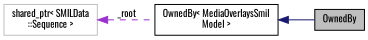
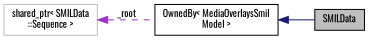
  digraph {
    fontname=Oswald
    rankdir=LR
    node [color=black fillcolor=white fontname=Oswald fontsize=10 shape=record style=filled]
    edge [dir=back fontname=Oswald fontsize=10 labelfontname=Helvetica labelfontsize=10]
-   n1 [fillcolor=grey75 fontcolor=black height=0.2 label=OwnedBy width=0.4]
+   n1 [fillcolor=grey75 fontcolor=black height=0.2 label=SMILData width=0.4]
    n2 [height=0.2 label="OwnedBy\< MediaOverlaysSmil\lModel \>" width=0.4]
    n3 [color=grey75 height=0.2 label="shared_ptr\< SMILData\l::Sequence \>" width=0.4]
    n2 -> n1 [color=midnightblue style=solid]
    n3 -> n2 [color=darkorchid3 label=" _root" style=dashed]
  }
